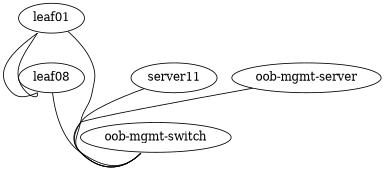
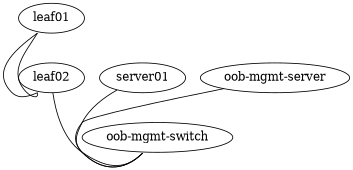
  graph {
    node [config="./helper_scripts/config_switch.sh" function=leaf memory=512]
    edge [headport=swp1 tailport=eth0]
    leaf01
-   leaf02 [label=leaf08]
+   leaf02
    "oob-mgmt-switch" [config="./helper_scripts/config_oob_switch.sh" function="oob-switch" os="CumulusCommunity/cumulus-vx" vagrant=eth0]
-   server01 [config="./helper_scripts/config_server.sh" function=host label=server11]
+   server01 [config="./helper_scripts/config_server.sh" function=host]
    "oob-mgmt-server" [config="./helper_scripts/config_oob_server.sh" function="oob-server" os="CumulusCommunity/vx_oob_server" vagrant=eth0 version="1.0.4"]
    leaf01 -- leaf02 [tailport=swp15]
    leaf01 -- leaf02 [headport=swp2 tailport=swp16]
-   leaf01 -- "oob-mgmt-switch" [headport=swp6 left_mac="a0:00:00:00:00:11"]
    leaf02 -- "oob-mgmt-switch" [headport=swp7 left_mac="a0:00:00:00:00:12"]
    server01 -- "oob-mgmt-switch" [headport=swp2 left_mac="a0:00:00:00:00:31"]
    "oob-mgmt-server" -- "oob-mgmt-switch" [right_mac="a0:00:00:00:00:61" tailport=eth1]
  }
